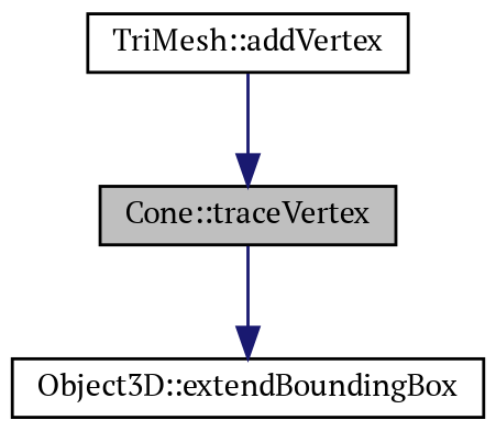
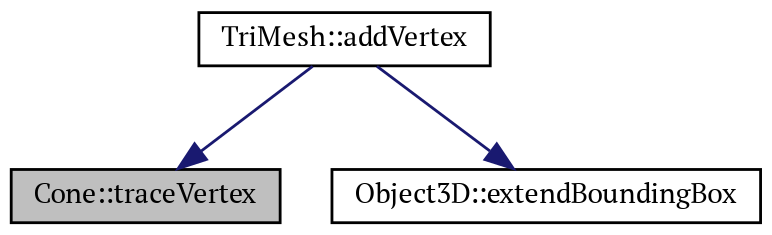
  digraph {
    fontname="PT Serif"
    rankdir=TB
    node [color=black fillcolor=white fontname="PT Serif" fontsize=10 shape=record style=filled]
    edge [color=midnightblue fontname="PT Serif" fontsize=10 labelfontname=Helvetica labelfontsize=10 style=solid]
    n1 [fillcolor=grey75 fontcolor=black height=0.2 label="Cone::traceVertex" width=0.4]
    n2 [height=0.2 label="TriMesh::addVertex" width=0.4]
    n3 [height=0.2 label="Object3D::extendBoundingBox" width=0.4]
    n2 -> n1
-   n1 -> n3
+   n2 -> n3
  }
